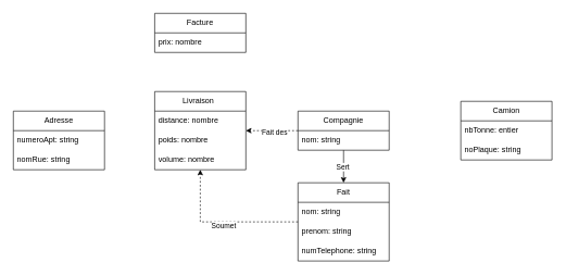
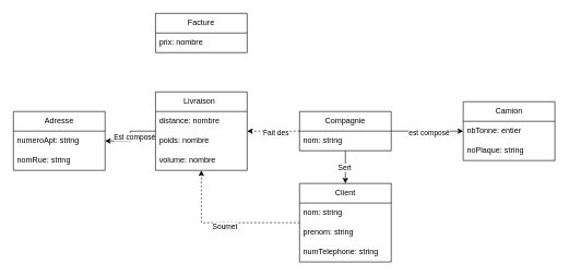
  <mxCell id="0" />
  <mxCell id="1" parent="0" />
+ <mxCell id="2" style="edgeStyle=orthogonalEdgeStyle;rounded=0;orthogonalLoop=1;jettySize=auto;html=1;" edge="1" parent="1" source="8" target="10"><mxGeometry relative="1" as="geometry" /></mxCell>
+ <mxCell id="3" value="est composé" style="edgeLabel;html=1;align=center;verticalAlign=middle;resizable=0;points=[];" vertex="1" connectable="0" parent="2"><mxGeometry x="0.033" y="-2" relative="1" as="geometry"><mxPoint as="offset" /></mxGeometry></mxCell>
  <mxCell id="4" style="edgeStyle=orthogonalEdgeStyle;rounded=0;orthogonalLoop=1;jettySize=auto;html=1;" edge="1" parent="1" source="8" target="15"><mxGeometry relative="1" as="geometry" /></mxCell>
  <mxCell id="5" value="Sert" style="edgeLabel;html=1;align=center;verticalAlign=middle;resizable=0;points=[];" vertex="1" connectable="0" parent="4"><mxGeometry x="-0.018" y="-2" relative="1" as="geometry"><mxPoint as="offset" /></mxGeometry></mxCell>
  <mxCell id="6" style="edgeStyle=orthogonalEdgeStyle;rounded=0;orthogonalLoop=1;jettySize=auto;html=1;dashed=1;" edge="1" parent="1" source="8" target="21"><mxGeometry relative="1" as="geometry"><mxPoint x="347" y="200" as="targetPoint" /></mxGeometry></mxCell>
  <mxCell id="7" value="Fait des" style="edgeLabel;html=1;align=center;verticalAlign=middle;resizable=0;points=[];" vertex="1" connectable="0" parent="6"><mxGeometry x="-0.067" y="2" relative="1" as="geometry"><mxPoint as="offset" /></mxGeometry></mxCell>
  <mxCell id="8" value="Compagnie" style="swimlane;fontStyle=0;childLayout=stackLayout;horizontal=1;startSize=30;horizontalStack=0;resizeParent=1;resizeParentMax=0;resizeLast=0;collapsible=1;marginBottom=0;whiteSpace=wrap;html=1;" vertex="1" parent="1"><mxGeometry x="457" y="170" width="140" height="60" as="geometry" /></mxCell>
  <mxCell id="9" value="nom: string" style="text;strokeColor=none;fillColor=none;align=left;verticalAlign=middle;spacingLeft=4;spacingRight=4;overflow=hidden;points=[[0,0.5],[1,0.5]];portConstraint=eastwest;rotatable=0;whiteSpace=wrap;html=1;" vertex="1" parent="8"><mxGeometry y="30" width="140" height="30" as="geometry" /></mxCell>
  <mxCell id="10" value="Camion" style="swimlane;fontStyle=0;childLayout=stackLayout;horizontal=1;startSize=30;horizontalStack=0;resizeParent=1;resizeParentMax=0;resizeLast=0;collapsible=1;marginBottom=0;whiteSpace=wrap;html=1;" vertex="1" parent="1"><mxGeometry x="707" y="155" width="140" height="90" as="geometry" /></mxCell>
  <mxCell id="11" value="nbTonne: entier" style="text;strokeColor=none;fillColor=none;align=left;verticalAlign=middle;spacingLeft=4;spacingRight=4;overflow=hidden;points=[[0,0.5],[1,0.5]];portConstraint=eastwest;rotatable=0;whiteSpace=wrap;html=1;" vertex="1" parent="10"><mxGeometry y="30" width="140" height="30" as="geometry" /></mxCell>
  <mxCell id="12" value="noPlaque: string" style="text;strokeColor=none;fillColor=none;align=left;verticalAlign=middle;spacingLeft=4;spacingRight=4;overflow=hidden;points=[[0,0.5],[1,0.5]];portConstraint=eastwest;rotatable=0;whiteSpace=wrap;html=1;" vertex="1" parent="10"><mxGeometry y="60" width="140" height="30" as="geometry" /></mxCell>
  <mxCell id="13" style="edgeStyle=orthogonalEdgeStyle;rounded=0;orthogonalLoop=1;jettySize=auto;html=1;dashed=1;" edge="1" parent="1" source="15" target="21"><mxGeometry relative="1" as="geometry" /></mxCell>
  <mxCell id="14" value="Soumet" style="edgeLabel;html=1;align=center;verticalAlign=middle;resizable=0;points=[];" vertex="1" connectable="0" parent="13"><mxGeometry x="-0.004" y="5" relative="1" as="geometry"><mxPoint as="offset" /></mxGeometry></mxCell>
- <mxCell id="15" value="Fait" style="swimlane;fontStyle=0;childLayout=stackLayout;horizontal=1;startSize=30;horizontalStack=0;resizeParent=1;resizeParentMax=0;resizeLast=0;collapsible=1;marginBottom=0;whiteSpace=wrap;html=1;" vertex="1" parent="1"><mxGeometry x="457" y="280" width="140" height="120" as="geometry" /></mxCell>
+ <mxCell id="15" value="Client" style="swimlane;fontStyle=0;childLayout=stackLayout;horizontal=1;startSize=30;horizontalStack=0;resizeParent=1;resizeParentMax=0;resizeLast=0;collapsible=1;marginBottom=0;whiteSpace=wrap;html=1;" vertex="1" parent="1"><mxGeometry x="457" y="280" width="140" height="120" as="geometry" /></mxCell>
  <mxCell id="16" value="nom: string" style="text;strokeColor=none;fillColor=none;align=left;verticalAlign=middle;spacingLeft=4;spacingRight=4;overflow=hidden;points=[[0,0.5],[1,0.5]];portConstraint=eastwest;rotatable=0;whiteSpace=wrap;html=1;" vertex="1" parent="15"><mxGeometry y="30" width="140" height="30" as="geometry" /></mxCell>
  <mxCell id="17" value="prenom: string" style="text;strokeColor=none;fillColor=none;align=left;verticalAlign=middle;spacingLeft=4;spacingRight=4;overflow=hidden;points=[[0,0.5],[1,0.5]];portConstraint=eastwest;rotatable=0;whiteSpace=wrap;html=1;" vertex="1" parent="15"><mxGeometry y="60" width="140" height="30" as="geometry" /></mxCell>
  <mxCell id="18" value="numTelephone: string" style="text;strokeColor=none;fillColor=none;align=left;verticalAlign=middle;spacingLeft=4;spacingRight=4;overflow=hidden;points=[[0,0.5],[1,0.5]];portConstraint=eastwest;rotatable=0;whiteSpace=wrap;html=1;" vertex="1" parent="15"><mxGeometry y="90" width="140" height="30" as="geometry" /></mxCell>
+ <mxCell id="19" style="edgeStyle=orthogonalEdgeStyle;rounded=0;orthogonalLoop=1;jettySize=auto;html=1;" edge="1" parent="1" source="21" target="25"><mxGeometry relative="1" as="geometry" /></mxCell>
+ <mxCell id="20" value="Est composé" style="edgeLabel;html=1;align=center;verticalAlign=middle;resizable=0;points=[];" vertex="1" connectable="0" parent="19"><mxGeometry x="0.014" y="6" relative="1" as="geometry"><mxPoint as="offset" /></mxGeometry></mxCell>
  <mxCell id="21" value="Livraison&lt;span style=&quot;white-space: pre;&quot;&gt;&#09;&lt;/span&gt;" style="swimlane;fontStyle=0;childLayout=stackLayout;horizontal=1;startSize=30;horizontalStack=0;resizeParent=1;resizeParentMax=0;resizeLast=0;collapsible=1;marginBottom=0;whiteSpace=wrap;html=1;" vertex="1" parent="1"><mxGeometry x="237" y="140" width="140" height="120" as="geometry" /></mxCell>
  <mxCell id="22" value="distance: nombre" style="text;strokeColor=none;fillColor=none;align=left;verticalAlign=middle;spacingLeft=4;spacingRight=4;overflow=hidden;points=[[0,0.5],[1,0.5]];portConstraint=eastwest;rotatable=0;whiteSpace=wrap;html=1;" vertex="1" parent="21"><mxGeometry y="30" width="140" height="30" as="geometry" /></mxCell>
  <mxCell id="23" value="poids: nombre" style="text;strokeColor=none;fillColor=none;align=left;verticalAlign=middle;spacingLeft=4;spacingRight=4;overflow=hidden;points=[[0,0.5],[1,0.5]];portConstraint=eastwest;rotatable=0;whiteSpace=wrap;html=1;" vertex="1" parent="21"><mxGeometry y="60" width="140" height="30" as="geometry" /></mxCell>
  <mxCell id="24" value="volume: nombre" style="text;strokeColor=none;fillColor=none;align=left;verticalAlign=middle;spacingLeft=4;spacingRight=4;overflow=hidden;points=[[0,0.5],[1,0.5]];portConstraint=eastwest;rotatable=0;whiteSpace=wrap;html=1;" vertex="1" parent="21"><mxGeometry y="90" width="140" height="30" as="geometry" /></mxCell>
  <mxCell id="25" value="Adresse" style="swimlane;fontStyle=0;childLayout=stackLayout;horizontal=1;startSize=30;horizontalStack=0;resizeParent=1;resizeParentMax=0;resizeLast=0;collapsible=1;marginBottom=0;whiteSpace=wrap;html=1;" vertex="1" parent="1"><mxGeometry y="170" width="140" height="90" as="geometry" x="20" /></mxCell>
  <mxCell id="26" value="numeroApt: string" style="text;strokeColor=none;fillColor=none;align=left;verticalAlign=middle;spacingLeft=4;spacingRight=4;overflow=hidden;points=[[0,0.5],[1,0.5]];portConstraint=eastwest;rotatable=0;whiteSpace=wrap;html=1;" vertex="1" parent="25"><mxGeometry y="30" width="140" height="30" as="geometry" /></mxCell>
  <mxCell id="27" value="nomRue: string" style="text;strokeColor=none;fillColor=none;align=left;verticalAlign=middle;spacingLeft=4;spacingRight=4;overflow=hidden;points=[[0,0.5],[1,0.5]];portConstraint=eastwest;rotatable=0;whiteSpace=wrap;html=1;" vertex="1" parent="25"><mxGeometry y="60" width="140" height="30" as="geometry" /></mxCell>
  <mxCell id="28" value="Facture" style="swimlane;fontStyle=0;childLayout=stackLayout;horizontal=1;startSize=30;horizontalStack=0;resizeParent=1;resizeParentMax=0;resizeLast=0;collapsible=1;marginBottom=0;whiteSpace=wrap;html=1;" vertex="1" parent="1"><mxGeometry x="237" width="140" height="60" as="geometry" y="20" /></mxCell>
  <mxCell id="29" value="prix: nombre" style="text;strokeColor=none;fillColor=none;align=left;verticalAlign=middle;spacingLeft=4;spacingRight=4;overflow=hidden;points=[[0,0.5],[1,0.5]];portConstraint=eastwest;rotatable=0;whiteSpace=wrap;html=1;" vertex="1" parent="28"><mxGeometry y="30" width="140" height="30" as="geometry" /></mxCell>
